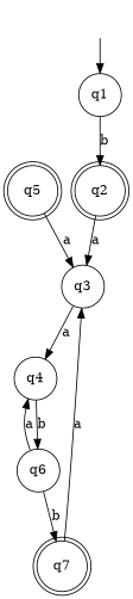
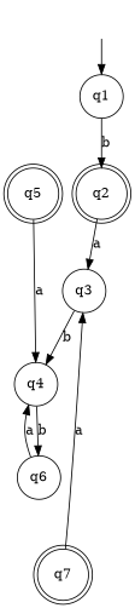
  digraph {
    rankdir=TB
    node [shape=circle]
    q2 [shape=doublecircle]
    q3
    q4
    q5 [shape=doublecircle]
    q7 [shape=doublecircle]
    "" [shape=none]
    q1
    q6
    q2 -> q3 [label=a]
-   q3 -> q4 [label=a]
+   q3 -> q4 [label=b]
    q4 -> q6 [label=b]
-   q5 -> q3 [label=a]
+   q5 -> q4 [label=a]
    q7 -> q3 [label=a]
    "" -> q1
    q1 -> q2 [label=b]
    q6 -> q4 [label=a]
-   q6 -> q7 [label=b]
  }
